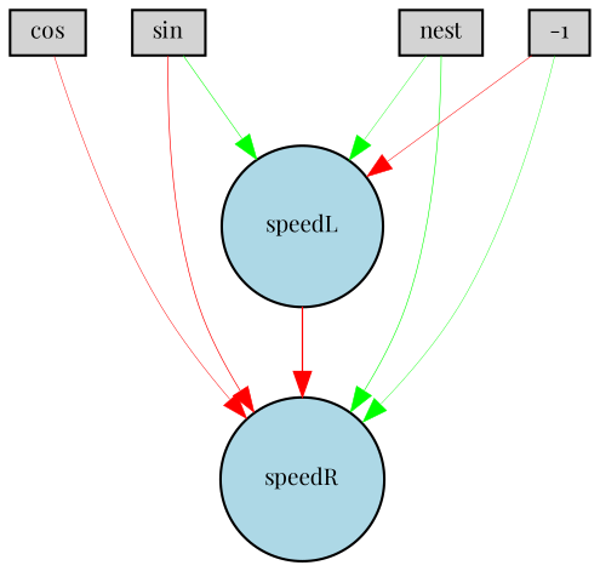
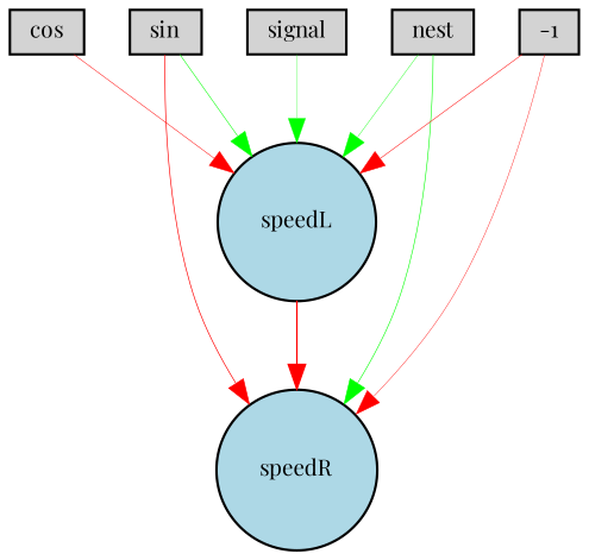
  digraph {
    fontname="Playfair Display"
    node [fillcolor=lightgray fontname="Playfair Display" fontsize=9 shape=box style=filled]
    edge [color=green fontname="Playfair Display" style=solid]
    cos [height=0.2 width=0.2]
    speedR [fillcolor=lightblue height=0.2 shape=circle width=0.2]
    sin [height=0.2 width=0.2]
    speedL [fillcolor=lightblue height=0.2 shape=circle width=0.2]
    nest [height=0.2 width=0.2]
+   signal [height=0.2 width=0.2]
    n7 [height=0.2 label=-1 width=0.2]
-   cos -> speedR [color=red penwidth=0.21827993602831774]
+   cos -> speedL [color=red penwidth=0.21827993602831774]
    sin -> speedR [color=red penwidth=0.3088191847618958]
    sin -> speedL [penwidth=0.2496512638125478]
    speedL -> speedR [color=red penwidth=0.5737348320879228]
    nest -> speedR [penwidth=0.2710309786046894]
    nest -> speedL [penwidth=0.1767675730869534]
-   n7 -> speedR [penwidth=0.18133025688070306]
+   signal -> speedL [penwidth=0.13316500877676063]
+   n7 -> speedR [color=red penwidth=0.18133025688070306]
    n7 -> speedL [color=red penwidth=0.2305271164515521]
  }
